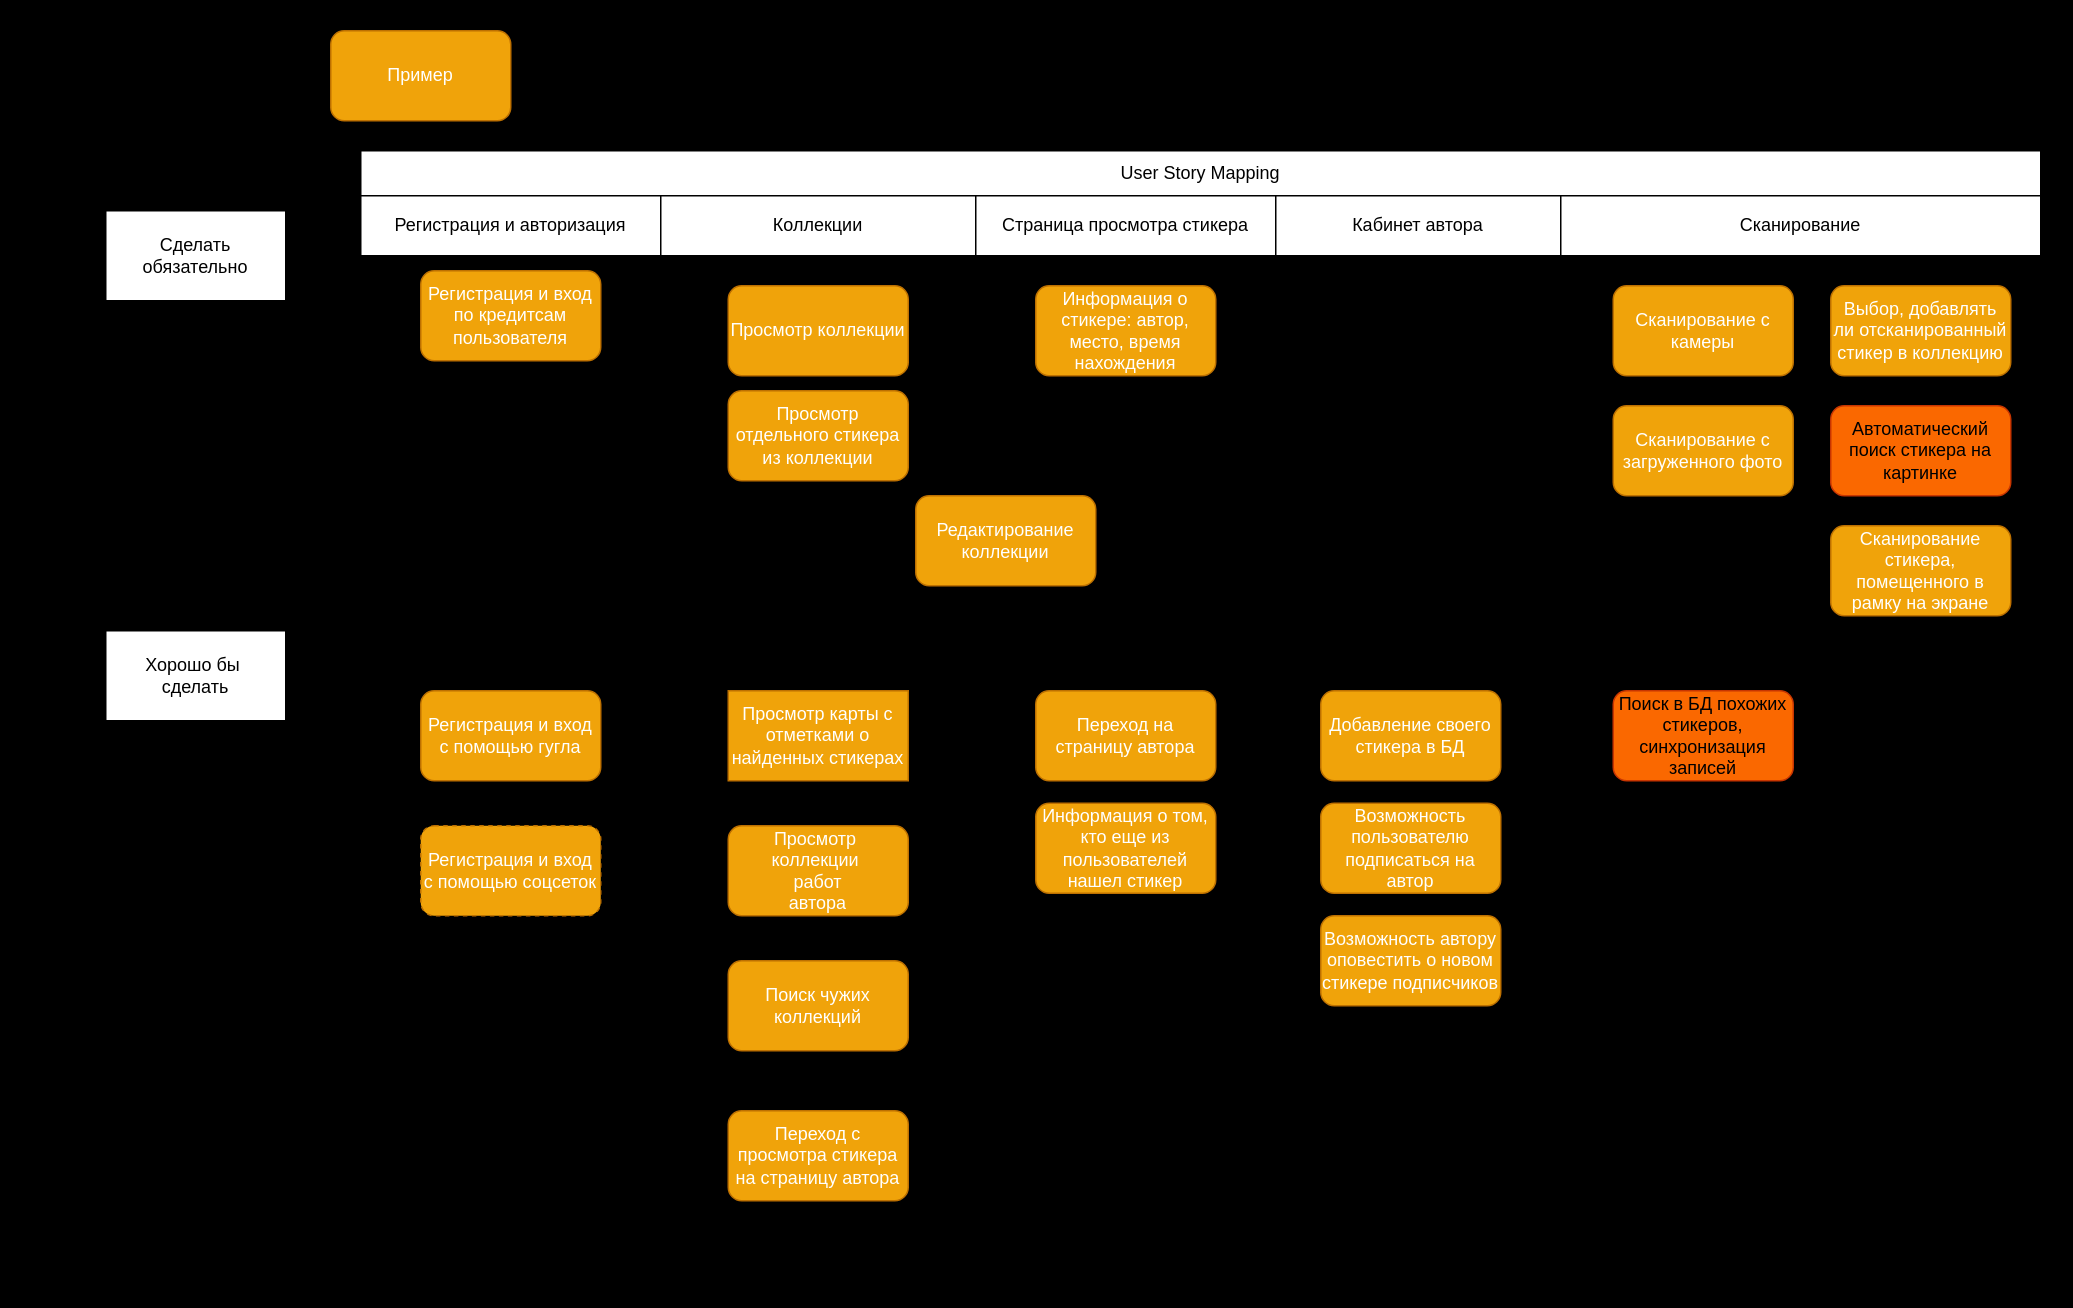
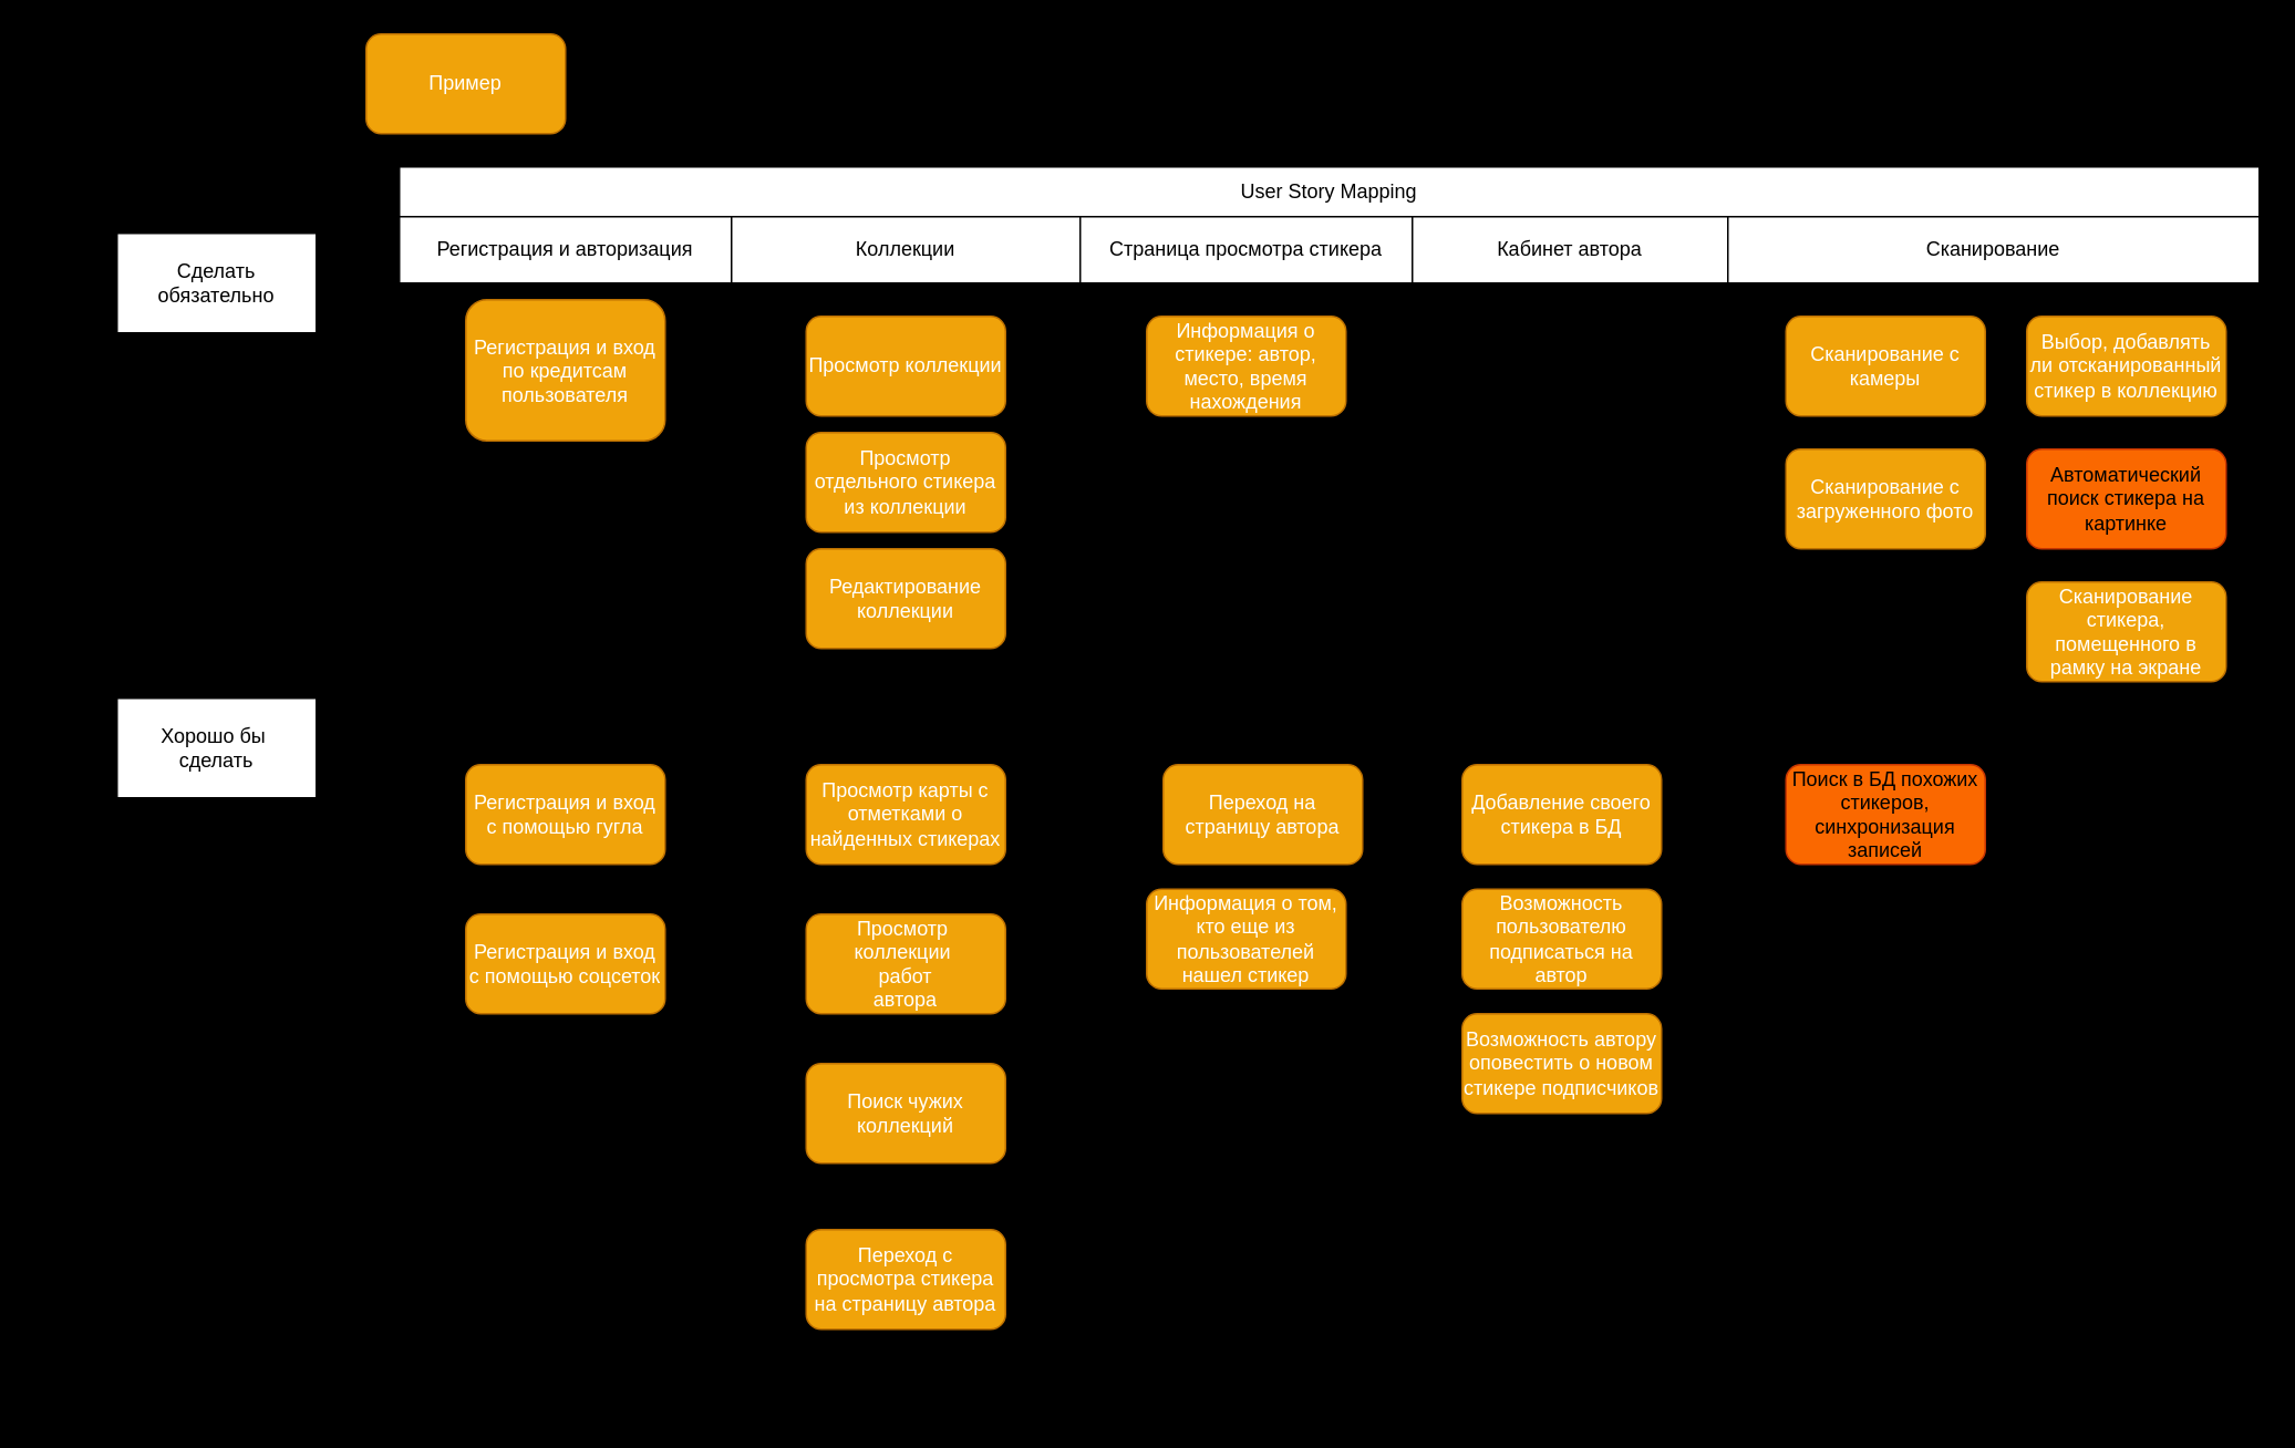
  <mxCell id="0" />
  <mxCell id="1" parent="0" />
  <mxCell id="2" style="edgeStyle=orthogonalEdgeStyle;rounded=0;orthogonalLoop=1;jettySize=auto;html=1;exitX=0;exitY=1;exitDx=0;exitDy=0;" edge="1" parent="1" source="3" target="13"><mxGeometry relative="1" as="geometry" /></mxCell>
  <mxCell id="3" value="User Story Mapping" style="rounded=0;whiteSpace=wrap;html=1;" vertex="1" parent="1"><mxGeometry x="240" y="100" width="1120" height="30" as="geometry" /></mxCell>
  <mxCell id="4" value="Регистрация и авторизация" style="rounded=0;whiteSpace=wrap;html=1;" vertex="1" parent="1"><mxGeometry x="240" y="130" width="200" height="40" as="geometry" /></mxCell>
  <mxCell id="5" value="Коллекции" style="rounded=0;whiteSpace=wrap;html=1;" vertex="1" parent="1"><mxGeometry x="440" y="130" width="210" height="40" as="geometry" /></mxCell>
  <mxCell id="6" value="Страница просмотра стикера" style="rounded=0;whiteSpace=wrap;html=1;" vertex="1" parent="1"><mxGeometry x="650" y="130" width="200" height="40" as="geometry" /></mxCell>
  <mxCell id="7" value="Кабинет автора" style="rounded=0;whiteSpace=wrap;html=1;" vertex="1" parent="1"><mxGeometry x="850" y="130" width="190" height="40" as="geometry" /></mxCell>
- <mxCell id="8" value="Регистрация и вход по кредитсам пользователя" style="rounded=1;whiteSpace=wrap;html=1;fillColor=#f0a30a;fontColor=#FFFFFF;strokeColor=#BD7000;" vertex="1" parent="1"><mxGeometry x="280" y="180" width="120" height="60" as="geometry" /></mxCell>
+ <mxCell id="8" value="Регистрация и вход по кредитсам пользователя" style="rounded=1;whiteSpace=wrap;html=1;fillColor=#f0a30a;fontColor=#FFFFFF;strokeColor=#BD7000;" vertex="1" parent="1"><mxGeometry x="280" y="180" width="120" height="85" as="geometry" /></mxCell>
  <mxCell id="9" value="" style="endArrow=none;html=1;rounded=0;entryX=0;entryY=1;entryDx=0;entryDy=0;" edge="1" parent="1"><mxGeometry width="50" height="50" relative="1" as="geometry"><mxPoint x="440" y="840" as="sourcePoint" /><mxPoint x="439" y="170" as="targetPoint" /></mxGeometry></mxCell>
- <mxCell id="10" value="Регистрация и вход с помощью соцсеток" style="rounded=1;whiteSpace=wrap;html=1;fillColor=#f0a30a;fontColor=#FFFFFF;strokeColor=#BD7000;dashed=1;" vertex="1" parent="1"><mxGeometry x="280" y="550" width="120" height="60" as="geometry" /></mxCell>
+ <mxCell id="10" value="Регистрация и вход с помощью соцсеток" style="rounded=1;whiteSpace=wrap;html=1;fillColor=#f0a30a;fontColor=#FFFFFF;strokeColor=#BD7000;" vertex="1" parent="1"><mxGeometry x="280" y="550" width="120" height="60" as="geometry" /></mxCell>
  <mxCell id="11" value="Регистрация и вход с помощью гугла" style="rounded=1;whiteSpace=wrap;html=1;fillColor=#f0a30a;fontColor=#FFFFFF;strokeColor=#BD7000;" vertex="1" parent="1"><mxGeometry x="280" y="460" width="120" height="60" as="geometry" /></mxCell>
  <mxCell id="12" value="" style="endArrow=none;html=1;rounded=0;entryX=0;entryY=1;entryDx=0;entryDy=0;" edge="1" parent="1" target="6"><mxGeometry width="50" height="50" relative="1" as="geometry"><mxPoint x="650" y="850" as="sourcePoint" /><mxPoint x="670" y="280" as="targetPoint" /></mxGeometry></mxCell>
  <mxCell id="13" value="Пример" style="rounded=1;whiteSpace=wrap;html=1;fillColor=#f0a30a;fontColor=#FFFFFF;strokeColor=#BD7000;" vertex="1" parent="1"><mxGeometry x="220" y="20" width="120" height="60" as="geometry" /></mxCell>
  <mxCell id="14" value="Просмотр коллекции" style="rounded=1;whiteSpace=wrap;html=1;fillColor=#f0a30a;fontColor=#FFFFFF;strokeColor=#BD7000;" vertex="1" parent="1"><mxGeometry x="485" y="190" width="120" height="60" as="geometry" /></mxCell>
  <mxCell id="15" value="Просмотр отдельного стикера из коллекции" style="rounded=1;whiteSpace=wrap;html=1;fillColor=#f0a30a;fontColor=#FFFFFF;strokeColor=#BD7000;" vertex="1" parent="1"><mxGeometry x="485" y="260" width="120" height="60" as="geometry" /></mxCell>
- <mxCell id="16" value="Редактирование коллекции" style="rounded=1;whiteSpace=wrap;html=1;fillColor=#f0a30a;fontColor=#FFFFFF;strokeColor=#BD7000;" vertex="1" parent="1"><mxGeometry x="610" y="330" width="120" height="60" as="geometry" /></mxCell>
+ <mxCell id="16" value="Редактирование коллекции" style="rounded=1;whiteSpace=wrap;html=1;fillColor=#f0a30a;fontColor=#FFFFFF;strokeColor=#BD7000;" vertex="1" parent="1"><mxGeometry x="485" y="330" width="120" height="60" as="geometry" /></mxCell>
  <mxCell id="17" value="Переход с просмотра стикера на страницу автора" style="rounded=1;whiteSpace=wrap;html=1;fillColor=#f0a30a;fontColor=#FFFFFF;strokeColor=#BD7000;" vertex="1" parent="1"><mxGeometry x="485" y="740" width="120" height="60" as="geometry" /></mxCell>
  <mxCell id="18" value="Просмотр&amp;nbsp;&lt;div&gt;коллекции&amp;nbsp;&lt;/div&gt;&lt;div&gt;работ&lt;/div&gt;&lt;div&gt;автора&lt;/div&gt;" style="rounded=1;whiteSpace=wrap;html=1;fillColor=#f0a30a;fontColor=#FFFFFF;strokeColor=#BD7000;" vertex="1" parent="1"><mxGeometry x="485" y="550" width="120" height="60" as="geometry" /></mxCell>
  <mxCell id="19" value="Поиск чужих коллекций" style="rounded=1;whiteSpace=wrap;html=1;fillColor=#f0a30a;fontColor=#FFFFFF;strokeColor=#BD7000;" vertex="1" parent="1"><mxGeometry x="485" y="640" width="120" height="60" as="geometry" /></mxCell>
  <mxCell id="20" value="" style="endArrow=none;html=1;rounded=0;entryX=0;entryY=1;entryDx=0;entryDy=0;" edge="1" parent="1"><mxGeometry width="50" height="50" relative="1" as="geometry"><mxPoint x="850" y="850" as="sourcePoint" /><mxPoint x="850" y="170" as="targetPoint" /></mxGeometry></mxCell>
  <mxCell id="21" value="Информация о стикере: автор, место, время нахождения" style="rounded=1;whiteSpace=wrap;html=1;fillColor=#f0a30a;fontColor=#FFFFFF;strokeColor=#BD7000;" vertex="1" parent="1"><mxGeometry x="690" y="190" width="120" height="60" as="geometry" /></mxCell>
  <mxCell id="22" value="Информация о том, кто еще из пользователей нашел стикер" style="rounded=1;whiteSpace=wrap;html=1;fillColor=#f0a30a;fontColor=#FFFFFF;strokeColor=#BD7000;" vertex="1" parent="1"><mxGeometry x="690" y="535" width="120" height="60" as="geometry" /></mxCell>
- <mxCell id="23" value="Переход на страницу автора" style="rounded=1;whiteSpace=wrap;html=1;fillColor=#f0a30a;fontColor=#FFFFFF;strokeColor=#BD7000;" vertex="1" parent="1"><mxGeometry x="690" y="460" width="120" height="60" as="geometry" /></mxCell>
- <mxCell id="24" value="Просмотр карты с отметками о найденных стикерах" style="whiteSpace=wrap;html=1;fillColor=#f0a30a;fontColor=#FFFFFF;strokeColor=#BD7000;rounded=0;" vertex="1" parent="1"><mxGeometry x="485" y="460" width="120" height="60" as="geometry" /></mxCell>
+ <mxCell id="23" value="Переход на страницу автора" style="rounded=1;whiteSpace=wrap;html=1;fillColor=#f0a30a;fontColor=#FFFFFF;strokeColor=#BD7000;" vertex="1" parent="1"><mxGeometry x="700" y="460" width="120" height="60" as="geometry" /></mxCell>
+ <mxCell id="24" value="Просмотр карты с отметками о найденных стикерах" style="rounded=1;whiteSpace=wrap;html=1;fillColor=#f0a30a;fontColor=#FFFFFF;strokeColor=#BD7000;" vertex="1" parent="1"><mxGeometry x="485" y="460" width="120" height="60" as="geometry" /></mxCell>
  <mxCell id="25" value="" style="endArrow=none;html=1;rounded=0;entryX=0;entryY=1;entryDx=0;entryDy=0;" edge="1" parent="1"><mxGeometry width="50" height="50" relative="1" as="geometry"><mxPoint x="1040" y="850" as="sourcePoint" /><mxPoint x="1040" y="170" as="targetPoint" /></mxGeometry></mxCell>
  <mxCell id="26" value="" style="endArrow=none;html=1;rounded=0;entryX=0;entryY=1;entryDx=0;entryDy=0;" edge="1" parent="1"><mxGeometry width="50" height="50" relative="1" as="geometry"><mxPoint x="240" y="850" as="sourcePoint" /><mxPoint x="240" y="170" as="targetPoint" /></mxGeometry></mxCell>
  <mxCell id="27" value="" style="endArrow=none;html=1;rounded=0;" edge="1" parent="1" source="29"><mxGeometry width="50" height="50" relative="1" as="geometry"><mxPoint x="28.4" y="170" as="sourcePoint" /><mxPoint x="240" y="170" as="targetPoint" /></mxGeometry></mxCell>
  <mxCell id="28" value="" style="endArrow=none;html=1;rounded=0;" edge="1" parent="1" target="29"><mxGeometry width="50" height="50" relative="1" as="geometry"><mxPoint x="28.4" y="170" as="sourcePoint" /><mxPoint x="240" y="170" as="targetPoint" /></mxGeometry></mxCell>
  <mxCell id="29" value="Сделать обязательно" style="rounded=0;whiteSpace=wrap;html=1;" vertex="1" parent="1"><mxGeometry x="70" y="140" width="120" height="60" as="geometry" /></mxCell>
  <mxCell id="30" value="" style="endArrow=none;html=1;rounded=0;" edge="1" parent="1"><mxGeometry width="50" height="50" relative="1" as="geometry"><mxPoint x="1360" y="450" as="sourcePoint" /><mxPoint x="20" y="450" as="targetPoint" /></mxGeometry></mxCell>
  <mxCell id="31" value="Хорошо бы&amp;nbsp;&lt;div&gt;сделать&lt;/div&gt;" style="rounded=0;whiteSpace=wrap;html=1;" vertex="1" parent="1"><mxGeometry x="70" y="420" width="120" height="60" as="geometry" /></mxCell>
  <mxCell id="32" value="Сканирование" style="rounded=0;whiteSpace=wrap;html=1;" vertex="1" parent="1"><mxGeometry x="1040" y="130" width="320" height="40" as="geometry" /></mxCell>
  <mxCell id="33" value="Сканирование с камеры" style="rounded=1;whiteSpace=wrap;html=1;fillColor=#f0a30a;fontColor=#FFFFFF;strokeColor=#BD7000;" vertex="1" parent="1"><mxGeometry x="1075" y="190" width="120" height="60" as="geometry" /></mxCell>
  <mxCell id="34" value="Сканирование с загруженного фото" style="rounded=1;whiteSpace=wrap;html=1;fillColor=#f0a30a;fontColor=#FFFFFF;strokeColor=#BD7000;" vertex="1" parent="1"><mxGeometry x="1075" y="270" width="120" height="60" as="geometry" /></mxCell>
  <mxCell id="35" value="Поиск в БД похожих стикеров, синхронизация записей" style="rounded=1;whiteSpace=wrap;html=1;fillColor=#fa6800;fontColor=#000000;strokeColor=#C73500;" vertex="1" parent="1"><mxGeometry x="1075" y="460" width="120" height="60" as="geometry" /></mxCell>
  <mxCell id="36" value="Выбор, добавлять ли отсканированный стикер в коллекцию" style="rounded=1;whiteSpace=wrap;html=1;fillColor=#f0a30a;fontColor=#FFFFFF;strokeColor=#BD7000;" vertex="1" parent="1"><mxGeometry x="1220" y="190" width="120" height="60" as="geometry" /></mxCell>
  <mxCell id="37" value="Автоматический поиск стикера на картинке" style="rounded=1;whiteSpace=wrap;html=1;fillColor=#fa6800;fontColor=#000000;strokeColor=#C73500;" vertex="1" parent="1"><mxGeometry x="1220" y="270" width="120" height="60" as="geometry" /></mxCell>
  <mxCell id="38" value="Сканирование стикера, помещенного в рамку на экране" style="rounded=1;whiteSpace=wrap;html=1;fillColor=#f0a30a;fontColor=#FFFFFF;strokeColor=#BD7000;" vertex="1" parent="1"><mxGeometry x="1220" y="350" width="120" height="60" as="geometry" /></mxCell>
  <mxCell id="39" value="" style="endArrow=none;html=1;rounded=0;entryX=0;entryY=1;entryDx=0;entryDy=0;" edge="1" parent="1"><mxGeometry width="50" height="50" relative="1" as="geometry"><mxPoint x="1358.75" y="850" as="sourcePoint" /><mxPoint x="1358.75" y="170" as="targetPoint" /></mxGeometry></mxCell>
  <mxCell id="40" value="Добавление своего стикера в БД" style="rounded=1;whiteSpace=wrap;html=1;fillColor=#f0a30a;fontColor=#FFFFFF;strokeColor=#BD7000;" vertex="1" parent="1"><mxGeometry x="880" y="460" width="120" height="60" as="geometry" /></mxCell>
  <mxCell id="41" value="Возможность пользователю подписаться на автор" style="rounded=1;whiteSpace=wrap;html=1;fillColor=#f0a30a;fontColor=#FFFFFF;strokeColor=#BD7000;" vertex="1" parent="1"><mxGeometry x="880" y="535" width="120" height="60" as="geometry" /></mxCell>
  <mxCell id="42" value="Возможность автору оповестить о новом стикере подписчиков" style="rounded=1;whiteSpace=wrap;html=1;fillColor=#f0a30a;fontColor=#FFFFFF;strokeColor=#BD7000;" vertex="1" parent="1"><mxGeometry x="880" y="610" width="120" height="60" as="geometry" /></mxCell>
